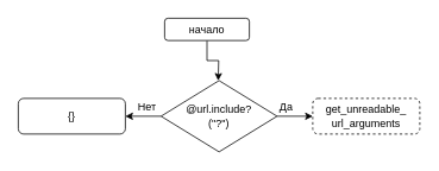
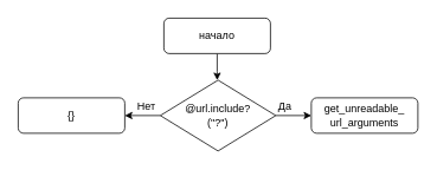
  <mxCell id="0" />
  <mxCell id="1" parent="0" />
  <mxCell id="2" value="" style="edgeStyle=orthogonalEdgeStyle;rounded=0;orthogonalLoop=1;jettySize=auto;html=1;" edge="1" parent="1" source="3"><mxGeometry relative="1" as="geometry"><mxPoint x="244.059" y="90.039" as="targetPoint" /></mxGeometry></mxCell>
- <mxCell id="3" value="начало" style="rounded=1;whiteSpace=wrap;html=1;" vertex="1" parent="1"><mxGeometry x="184" y="20" width="95" height="25" as="geometry" /></mxCell>
+ <mxCell id="3" value="начало" style="rounded=1;whiteSpace=wrap;html=1;" vertex="1" parent="1"><mxGeometry x="184" y="20" width="120" height="40" as="geometry" /></mxCell>
  <mxCell id="4" value="" style="edgeStyle=orthogonalEdgeStyle;rounded=0;orthogonalLoop=1;jettySize=auto;html=1;" edge="1" parent="1" source="6" target="7"><mxGeometry relative="1" as="geometry" /></mxCell>
  <mxCell id="5" value="" style="edgeStyle=orthogonalEdgeStyle;rounded=0;orthogonalLoop=1;jettySize=auto;html=1;" edge="1" parent="1" source="6" target="8"><mxGeometry relative="1" as="geometry" /></mxCell>
  <mxCell id="6" value="&lt;div&gt;@url.include?&lt;/div&gt;&lt;div&gt;(&quot;?&quot;)&lt;br&gt;&lt;/div&gt;" style="rhombus;whiteSpace=wrap;html=1;" vertex="1" parent="1"><mxGeometry x="180" y="90" width="130" height="80" as="geometry" /></mxCell>
- <mxCell id="7" value="&lt;div&gt;get_unreadable_&lt;/div&gt;&lt;div&gt;url_arguments&lt;br&gt;&lt;/div&gt;" style="rounded=1;whiteSpace=wrap;html=1;dashed=1;" vertex="1" parent="1"><mxGeometry x="350" y="110" width="120" height="40" as="geometry" /></mxCell>
+ <mxCell id="7" value="&lt;div&gt;get_unreadable_&lt;/div&gt;&lt;div&gt;url_arguments&lt;br&gt;&lt;/div&gt;" style="rounded=1;whiteSpace=wrap;html=1;" vertex="1" parent="1"><mxGeometry x="350" y="110" width="120" height="40" as="geometry" /></mxCell>
  <mxCell id="8" value="{}" style="rounded=1;whiteSpace=wrap;html=1;" vertex="1" parent="1"><mxGeometry x="20" y="110" width="120" height="40" as="geometry" /></mxCell>
  <mxCell id="9" value="Да" style="text;html=1;align=center;verticalAlign=middle;resizable=0;points=[];autosize=1;strokeColor=none;fillColor=none;" vertex="1" parent="1"><mxGeometry x="305" y="110" width="30" height="20" as="geometry" /></mxCell>
  <mxCell id="10" value="Нет" style="text;html=1;align=center;verticalAlign=middle;resizable=0;points=[];autosize=1;strokeColor=none;fillColor=none;" vertex="1" parent="1"><mxGeometry x="144" y="110" width="40" height="20" as="geometry" /></mxCell>
